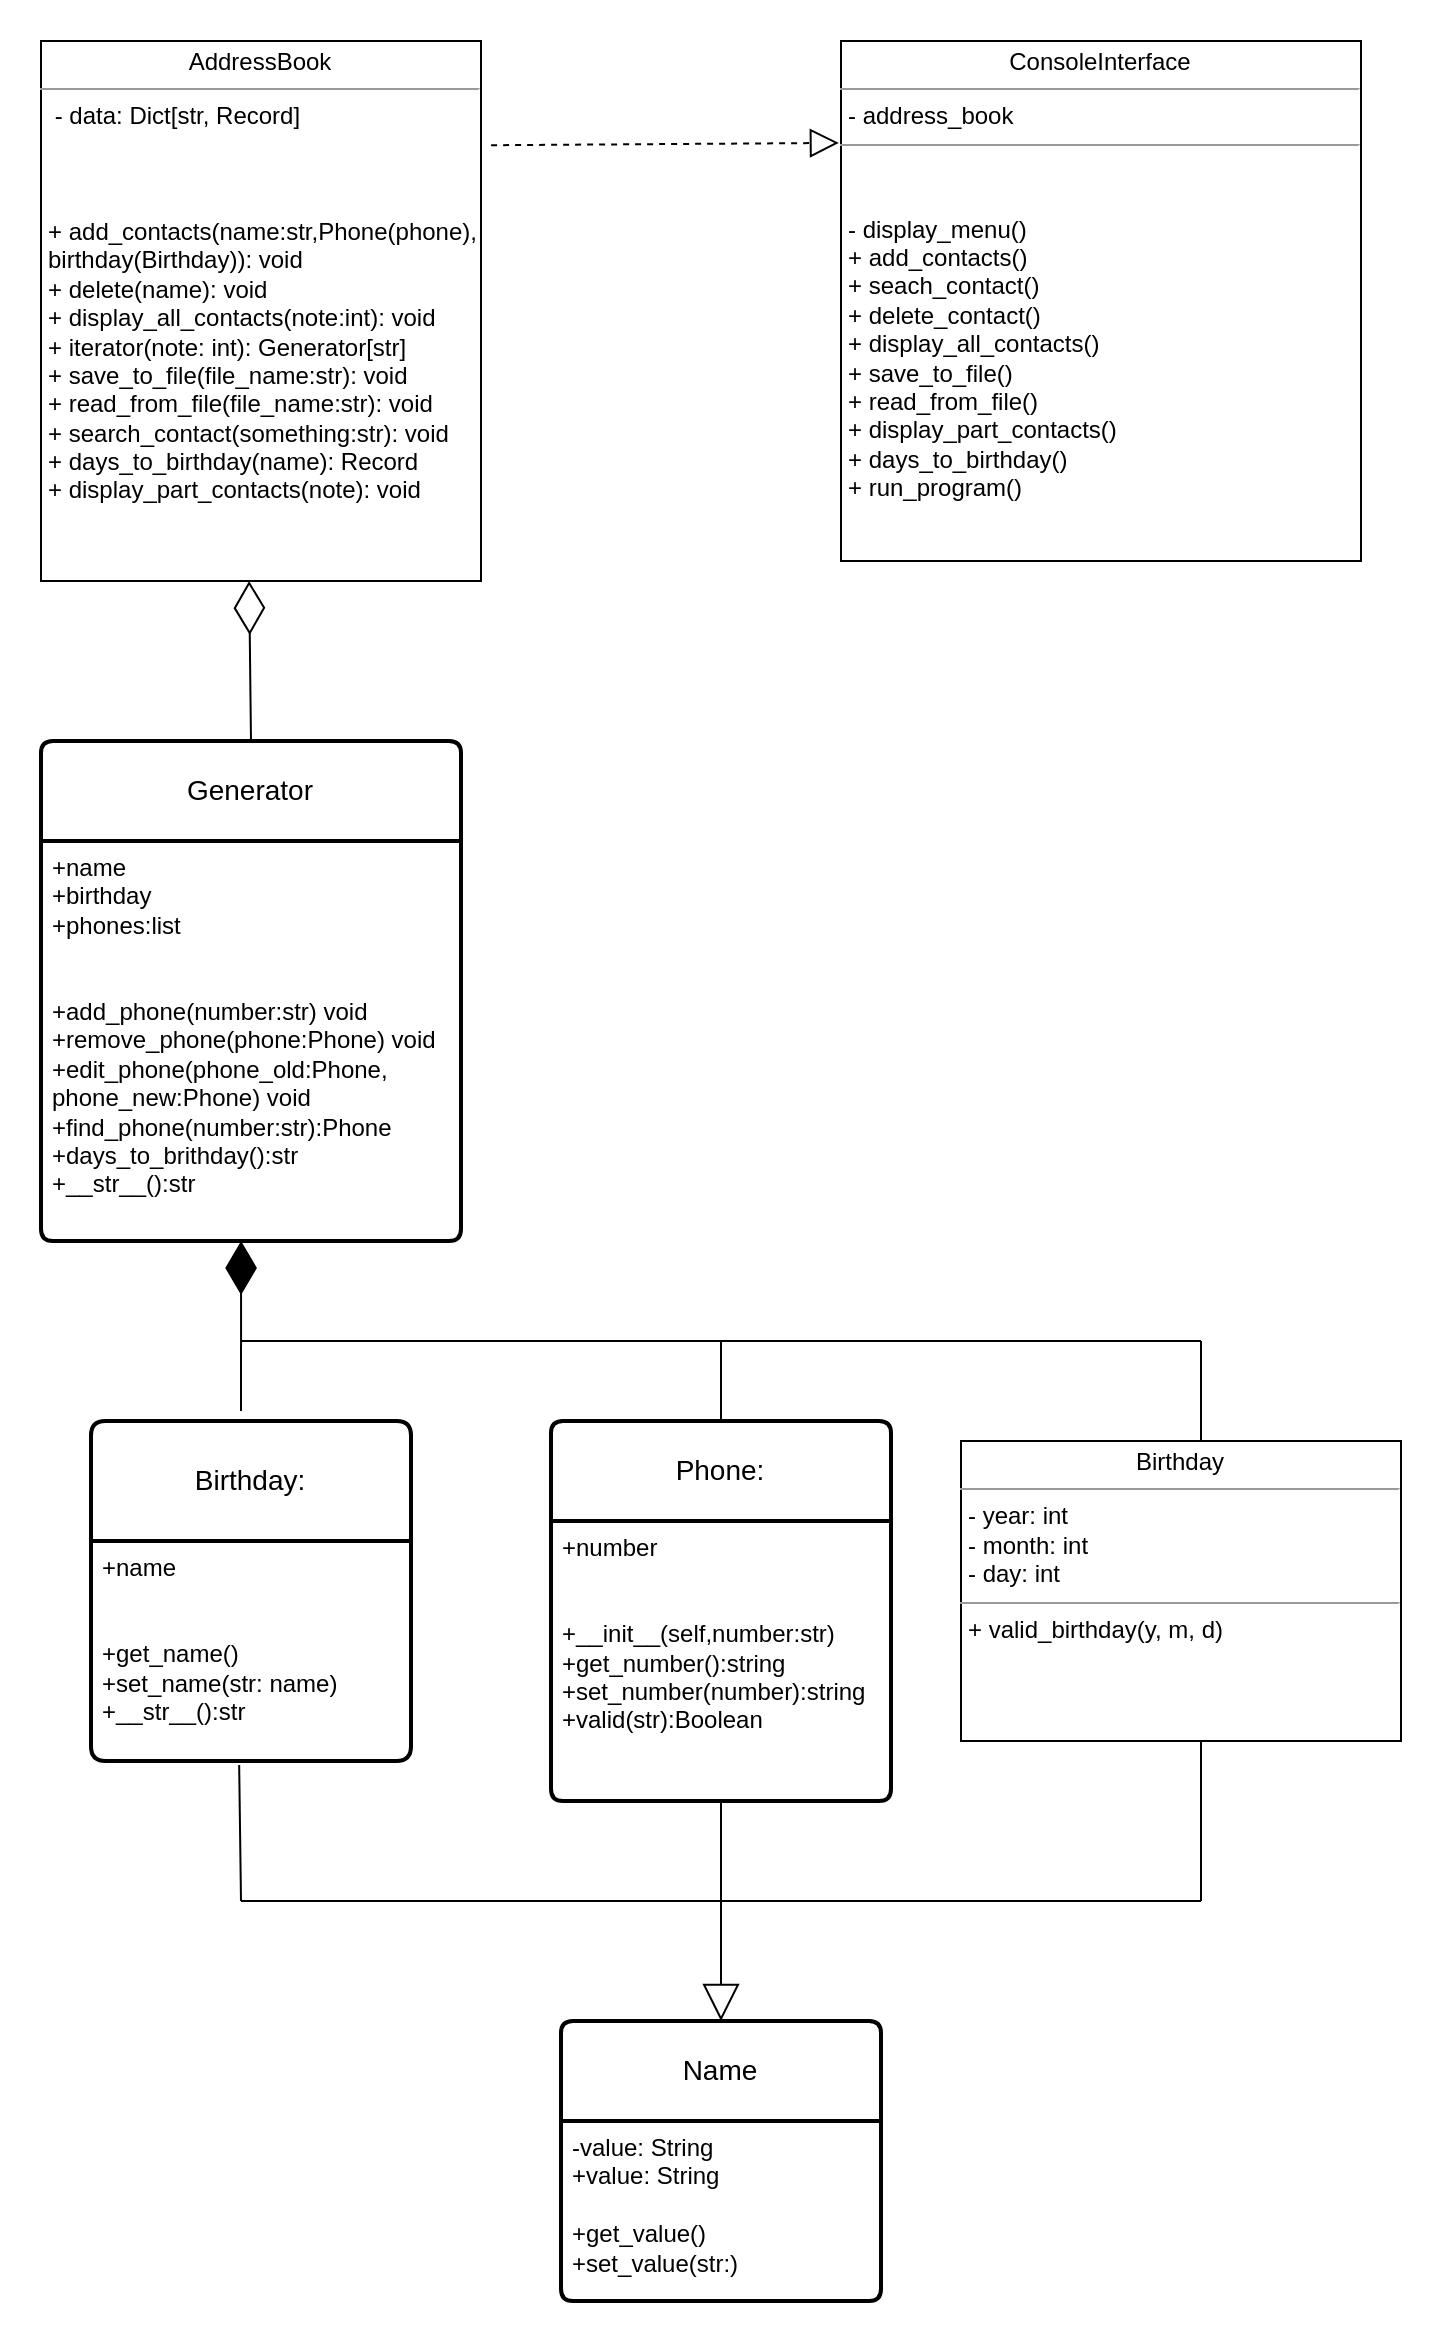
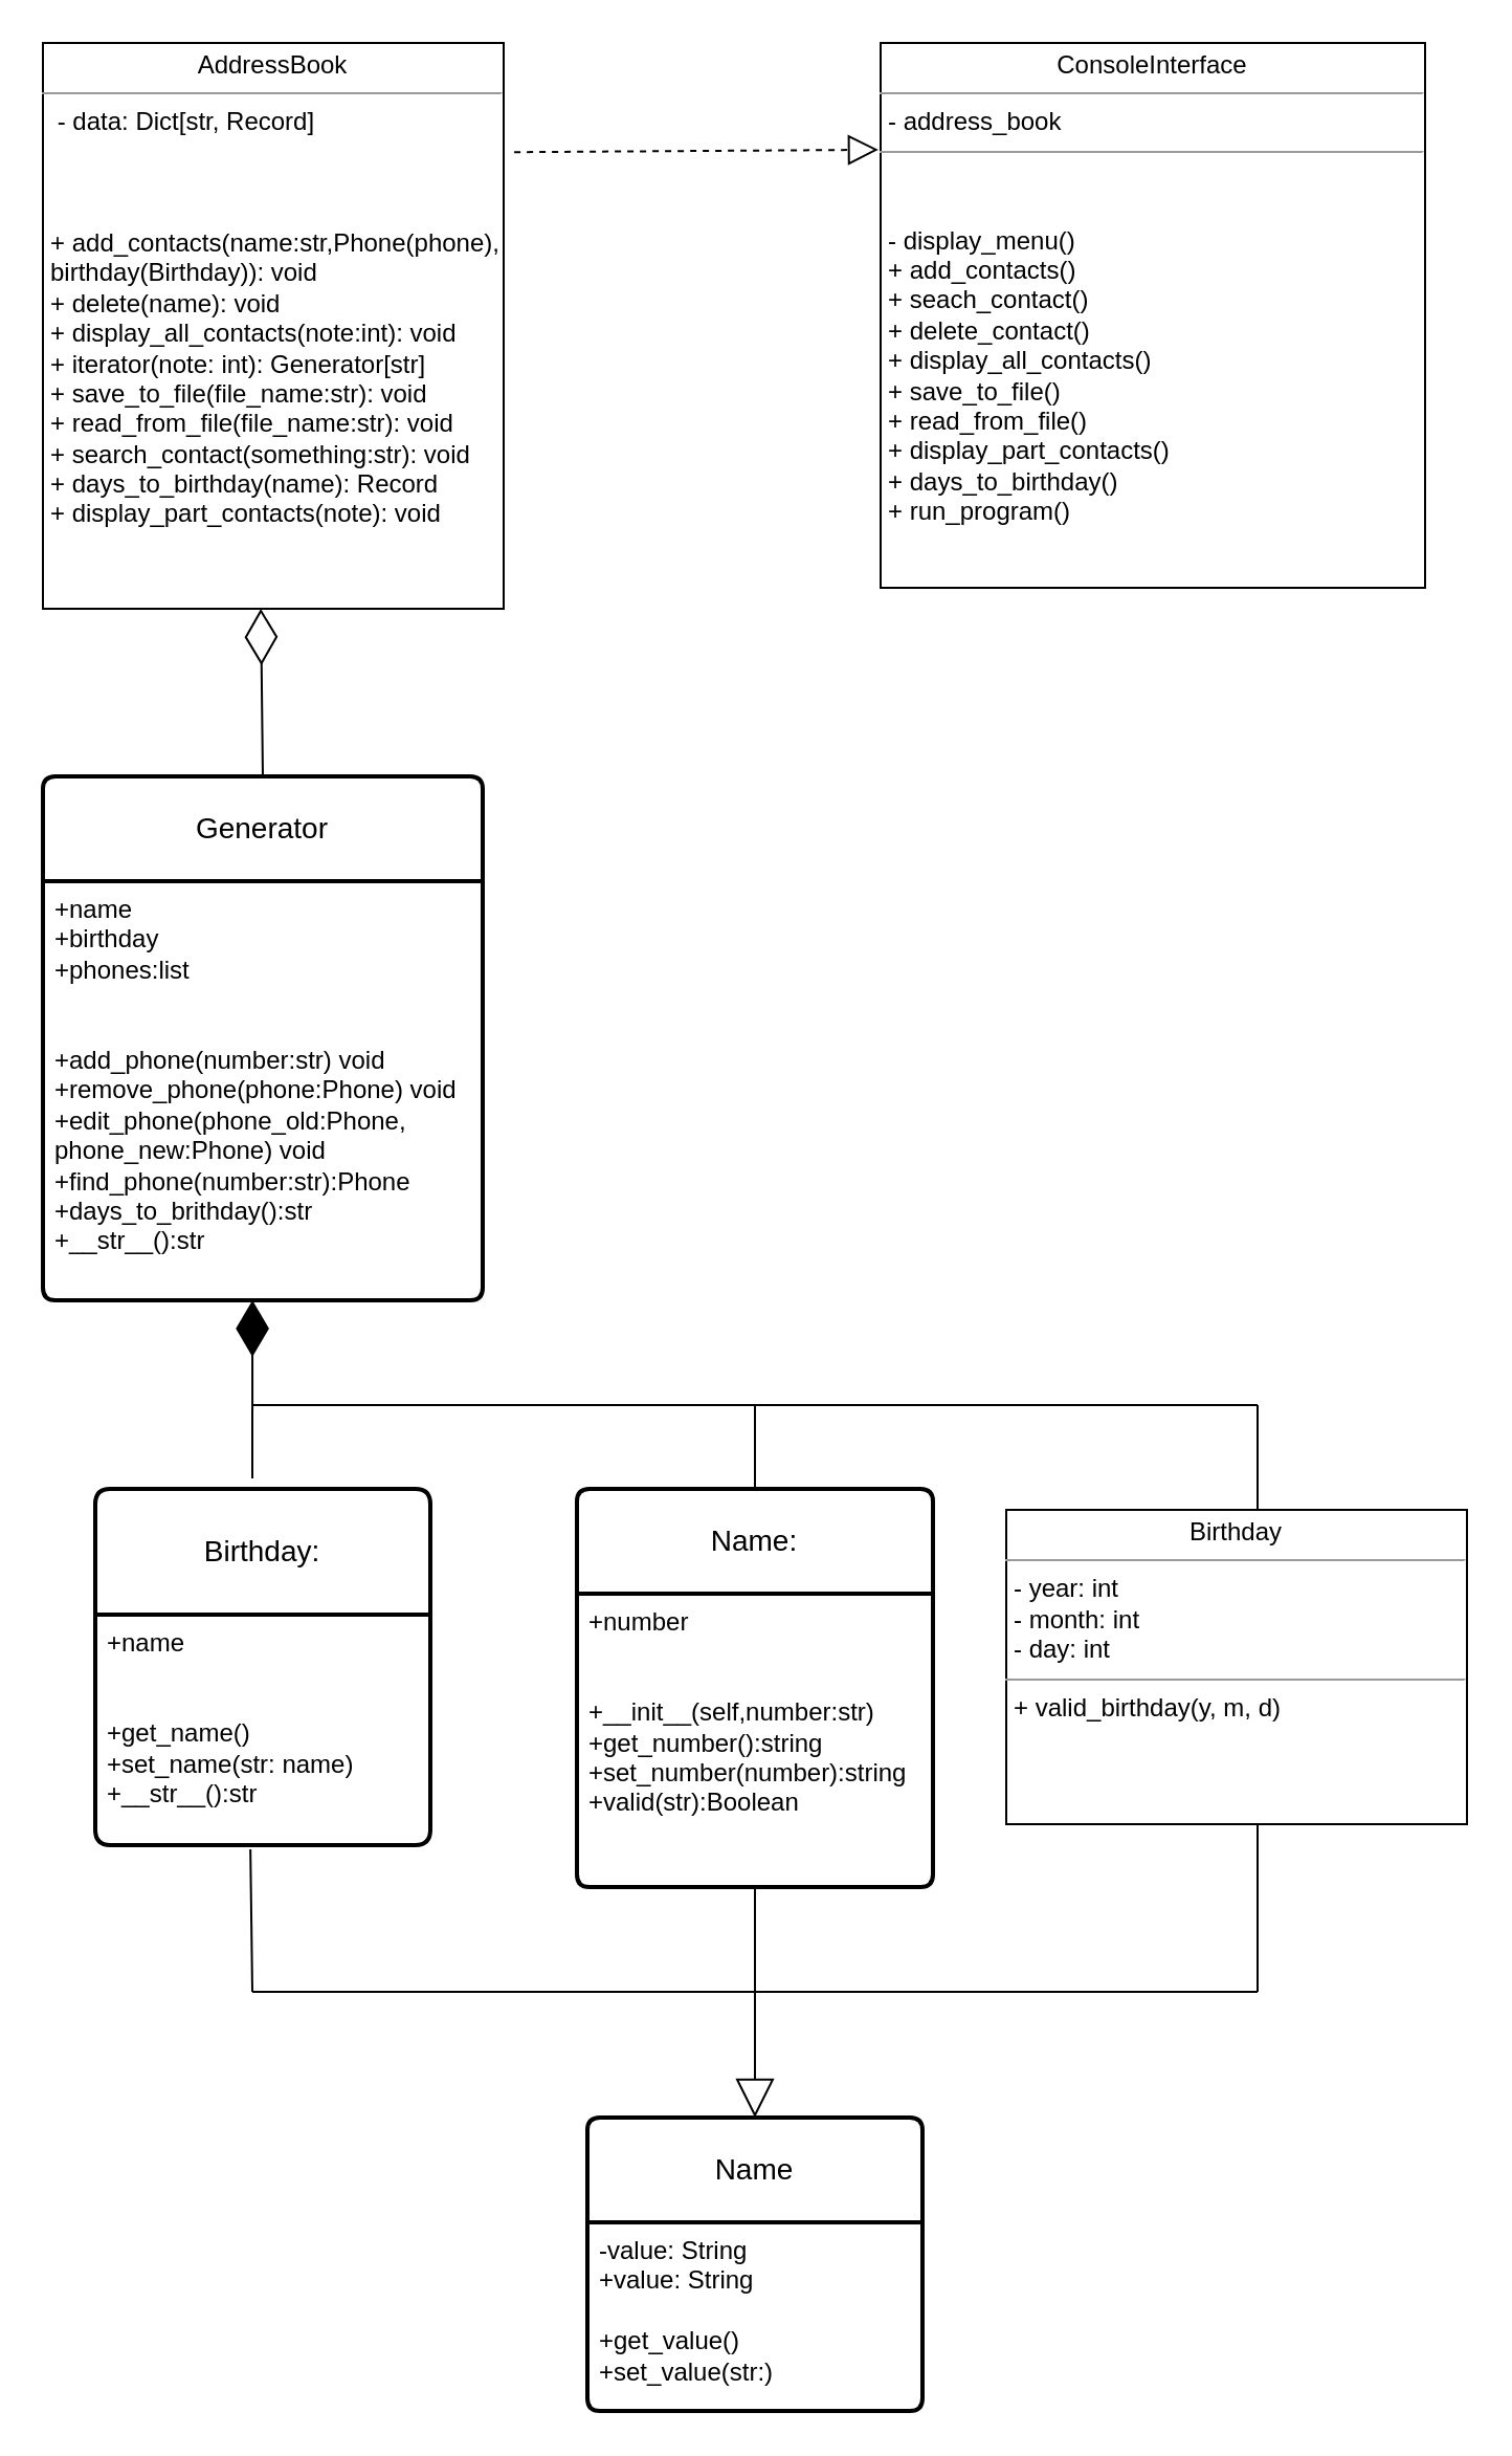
  <mxCell id="0" />
  <mxCell id="1" parent="0" />
  <mxCell id="2" value="Name" style="swimlane;childLayout=stackLayout;horizontal=1;startSize=50;horizontalStack=0;rounded=1;fontSize=14;fontStyle=0;strokeWidth=2;resizeParent=0;resizeLast=1;shadow=0;dashed=0;align=center;arcSize=4;whiteSpace=wrap;html=1;" parent="1" vertex="1"><mxGeometry x="280" y="1010" width="160" height="140" as="geometry" /></mxCell>
  <mxCell id="3" value="-value: String&lt;br&gt;+value: String&lt;br&gt;&lt;br&gt;+get_value()&lt;br&gt;+set_value(str:)&amp;nbsp;" style="align=left;strokeColor=none;fillColor=none;spacingLeft=4;fontSize=12;verticalAlign=top;resizable=0;rotatable=0;part=1;html=1;" parent="2" vertex="1"><mxGeometry y="50" width="160" height="90" as="geometry" /></mxCell>
  <mxCell id="4" value="Birthday:" style="swimlane;childLayout=stackLayout;horizontal=1;startSize=60;horizontalStack=0;rounded=1;fontSize=14;fontStyle=0;strokeWidth=2;resizeParent=0;resizeLast=1;shadow=0;dashed=0;align=center;arcSize=4;whiteSpace=wrap;html=1;" parent="1" vertex="1"><mxGeometry x="45" y="710" width="160" height="170" as="geometry" /></mxCell>
  <mxCell id="5" value="+name&lt;br&gt;&lt;br&gt;&lt;br&gt;+get_name()&lt;br&gt;+set_name(str: name)&lt;br&gt;+__str__():str" style="align=left;strokeColor=none;fillColor=none;spacingLeft=4;fontSize=12;verticalAlign=top;resizable=0;rotatable=0;part=1;html=1;" parent="4" vertex="1"><mxGeometry y="60" width="160" height="110" as="geometry" /></mxCell>
- <mxCell id="6" value="Phone:" style="swimlane;childLayout=stackLayout;horizontal=1;startSize=50;horizontalStack=0;rounded=1;fontSize=14;fontStyle=0;strokeWidth=2;resizeParent=0;resizeLast=1;shadow=0;dashed=0;align=center;arcSize=4;whiteSpace=wrap;html=1;" parent="1" vertex="1"><mxGeometry x="275" y="710" width="170" height="190" as="geometry" /></mxCell>
+ <mxCell id="6" value="Name:" style="swimlane;childLayout=stackLayout;horizontal=1;startSize=50;horizontalStack=0;rounded=1;fontSize=14;fontStyle=0;strokeWidth=2;resizeParent=0;resizeLast=1;shadow=0;dashed=0;align=center;arcSize=4;whiteSpace=wrap;html=1;" parent="1" vertex="1"><mxGeometry x="275" y="710" width="170" height="190" as="geometry" /></mxCell>
  <mxCell id="7" value="+number&lt;br&gt;&lt;br&gt;&lt;br&gt;+__init__(self,number:str)&lt;br&gt;+get_number():string&lt;br&gt;+set_number(number):string&lt;br&gt;+valid(str):Boolean" style="align=left;strokeColor=none;fillColor=none;spacingLeft=4;fontSize=12;verticalAlign=top;resizable=0;rotatable=0;part=1;html=1;" parent="6" vertex="1"><mxGeometry y="50" width="170" height="140" as="geometry" /></mxCell>
  <mxCell id="8" value="Generator" style="swimlane;childLayout=stackLayout;horizontal=1;startSize=50;horizontalStack=0;rounded=1;fontSize=14;fontStyle=0;strokeWidth=2;resizeParent=0;resizeLast=1;shadow=0;dashed=0;align=center;arcSize=4;whiteSpace=wrap;html=1;" parent="1" vertex="1"><mxGeometry x="20" y="370" width="210" height="250" as="geometry" /></mxCell>
  <mxCell id="9" value="+name&lt;br&gt;+birthday&lt;br&gt;+phones:list&lt;br&gt;&lt;br&gt;&lt;br&gt;+add_phone(number:str) void&lt;br&gt;+remove_phone(phone:Phone) void&lt;br&gt;+edit_phone(phone_old:Phone,&lt;br&gt;phone_new:Phone) void&lt;br&gt;+find_phone(number:str):Phone&lt;br&gt;+days_to_brithday():str&lt;br&gt;+__str__():str" style="align=left;strokeColor=none;fillColor=none;spacingLeft=4;fontSize=12;verticalAlign=top;resizable=0;rotatable=0;part=1;html=1;" parent="8" vertex="1"><mxGeometry y="50" width="210" height="200" as="geometry" /></mxCell>
  <mxCell id="10" value="&lt;p style=&quot;margin:0px;margin-top:4px;text-align:center;&quot;&gt; AddressBook&lt;br&gt;&lt;/p&gt;&lt;hr size=&quot;1&quot;&gt;&lt;p style=&quot;margin:0px;margin-left:4px;&quot;&gt;&amp;nbsp;- data: Dict[str, Record]&lt;br&gt;&lt;br&gt;&lt;/p&gt;&lt;p style=&quot;margin:0px;margin-left:4px;&quot;&gt;&lt;br&gt;&lt;/p&gt;&lt;p style=&quot;margin:0px;margin-left:4px;&quot;&gt;&lt;br&gt;&lt;/p&gt;&lt;p style=&quot;margin:0px;margin-left:4px;&quot;&gt;+ add_contacts(name:str,Phone(phone),&lt;/p&gt;&lt;p style=&quot;margin:0px;margin-left:4px;&quot;&gt;birthday(Birthday)): void&lt;br&gt;+ delete(name): void&amp;nbsp;&lt;br&gt;+ display_all_contacts(note:int): void&lt;br&gt;+ iterator(note: int): Generator[str]&lt;br&gt;+ save_to_file(file_name:str): void&lt;br&gt;+ read_from_file(file_name:str): void&lt;br&gt;+ search_contact(something:str): void&lt;br&gt;+ days_to_birthday(name): Record&lt;br&gt;+ display_part_contacts(note): void&lt;br&gt;&lt;/p&gt;" style="verticalAlign=top;align=left;overflow=fill;fontSize=12;fontFamily=Helvetica;html=1;whiteSpace=wrap;" parent="1" vertex="1"><mxGeometry x="20" y="20" width="220" height="270" as="geometry" /></mxCell>
  <mxCell id="11" value="&lt;p style=&quot;margin:0px;margin-top:4px;text-align:center;&quot;&gt;ConsoleInterface&lt;br&gt;&lt;/p&gt;&lt;hr size=&quot;1&quot;&gt;&lt;p style=&quot;margin:0px;margin-left:4px;&quot;&gt;- address_book &lt;br&gt;&lt;/p&gt;&lt;hr size=&quot;1&quot;&gt;&lt;p style=&quot;margin:0px;margin-left:4px;&quot;&gt;&lt;br&gt;&lt;/p&gt;&lt;p style=&quot;margin:0px;margin-left:4px;&quot;&gt;&lt;br&gt;- display_menu() &lt;br&gt;&lt;/p&gt;&lt;p style=&quot;margin:0px;margin-left:4px;&quot;&gt;+ add_contacts()  &lt;br&gt;&lt;/p&gt;&lt;p style=&quot;margin:0px;margin-left:4px;&quot;&gt; + seach_contact() &lt;br&gt;&lt;/p&gt;&lt;p style=&quot;margin:0px;margin-left:4px;&quot;&gt; + delete_contact()&lt;br&gt;&lt;/p&gt;&lt;p style=&quot;margin:0px;margin-left:4px;&quot;&gt; + display_all_contacts()&lt;br&gt;&lt;/p&gt;&lt;p style=&quot;margin:0px;margin-left:4px;&quot;&gt; + save_to_file() &lt;br&gt;&lt;/p&gt;&lt;p style=&quot;margin:0px;margin-left:4px;&quot;&gt; + read_from_file()&lt;br&gt;&lt;/p&gt;&lt;p style=&quot;margin:0px;margin-left:4px;&quot;&gt;+ display_part_contacts()&lt;br&gt;&lt;/p&gt;&lt;p style=&quot;margin:0px;margin-left:4px;&quot;&gt;+ days_to_birthday()&lt;br&gt;&lt;/p&gt;&lt;p style=&quot;margin:0px;margin-left:4px;&quot;&gt; + run_program() &lt;br&gt;&lt;/p&gt;" style="verticalAlign=top;align=left;overflow=fill;fontSize=12;fontFamily=Helvetica;html=1;whiteSpace=wrap;" vertex="1" parent="1"><mxGeometry x="420" y="20" width="260" height="260" as="geometry" /></mxCell>
  <mxCell id="12" value="&lt;p style=&quot;margin:0px;margin-top:4px;text-align:center;&quot;&gt;Birthday&lt;br&gt;&lt;/p&gt;&lt;hr size=&quot;1&quot;&gt;&lt;p style=&quot;margin:0px;margin-left:4px;&quot;&gt;- year: int &lt;br&gt;- month: int&lt;br&gt;&lt;/p&gt;&lt;p style=&quot;margin:0px;margin-left:4px;&quot;&gt;- day: int &lt;br&gt;&lt;/p&gt;&lt;hr size=&quot;1&quot;&gt;&lt;p style=&quot;margin:0px;margin-left:4px;&quot;&gt;+ valid_birthday(y, m, d)&lt;br&gt;&lt;/p&gt;" style="verticalAlign=top;align=left;overflow=fill;fontSize=12;fontFamily=Helvetica;html=1;whiteSpace=wrap;" vertex="1" parent="1"><mxGeometry x="480" y="720" width="220" height="150" as="geometry" /></mxCell>
  <mxCell id="13" value="" style="endArrow=diamondThin;endFill=0;endSize=24;html=1;rounded=0;exitX=0.5;exitY=0;exitDx=0;exitDy=0;entryX=0.473;entryY=1;entryDx=0;entryDy=0;entryPerimeter=0;" edge="1" parent="1" source="8" target="10"><mxGeometry width="160" relative="1" as="geometry"><mxPoint x="530" y="370" as="sourcePoint" /><mxPoint x="690" y="370" as="targetPoint" /></mxGeometry></mxCell>
  <mxCell id="14" value="" style="endArrow=diamondThin;endFill=1;endSize=24;html=1;rounded=0;entryX=0.456;entryY=1.056;entryDx=0;entryDy=0;entryPerimeter=0;" edge="1" parent="1"><mxGeometry width="160" relative="1" as="geometry"><mxPoint x="120" y="705" as="sourcePoint" /><mxPoint x="120.05" y="620" as="targetPoint" /></mxGeometry></mxCell>
  <mxCell id="15" value="" style="endArrow=none;html=1;rounded=0;" edge="1" parent="1"><mxGeometry relative="1" as="geometry"><mxPoint x="120" y="670" as="sourcePoint" /><mxPoint x="600" y="670" as="targetPoint" /><Array as="points"><mxPoint x="600" y="670" /></Array></mxGeometry></mxCell>
  <mxCell id="16" value="" style="endArrow=none;html=1;rounded=0;" edge="1" parent="1"><mxGeometry relative="1" as="geometry"><mxPoint x="600" y="720" as="sourcePoint" /><mxPoint x="600" y="670" as="targetPoint" /></mxGeometry></mxCell>
  <mxCell id="17" value="" style="endArrow=none;html=1;rounded=0;entryX=0.5;entryY=0;entryDx=0;entryDy=0;" edge="1" parent="1" target="6"><mxGeometry relative="1" as="geometry"><mxPoint x="360" y="670" as="sourcePoint" /><mxPoint x="690" y="770" as="targetPoint" /></mxGeometry></mxCell>
  <mxCell id="18" value="" style="endArrow=block;endSize=16;endFill=0;html=1;rounded=0;exitX=0.5;exitY=1;exitDx=0;exitDy=0;" edge="1" parent="1" source="7"><mxGeometry width="160" relative="1" as="geometry"><mxPoint x="530" y="870" as="sourcePoint" /><mxPoint x="360" y="1010" as="targetPoint" /></mxGeometry></mxCell>
  <mxCell id="19" value="" style="endArrow=none;html=1;rounded=0;" edge="1" parent="1"><mxGeometry relative="1" as="geometry"><mxPoint x="120" y="950" as="sourcePoint" /><mxPoint x="600" y="950" as="targetPoint" /><Array as="points"><mxPoint x="600" y="950" /></Array></mxGeometry></mxCell>
  <mxCell id="20" value="" style="endArrow=none;html=1;rounded=0;" edge="1" parent="1"><mxGeometry relative="1" as="geometry"><mxPoint x="530" y="870" as="sourcePoint" /><mxPoint x="690" y="870" as="targetPoint" /></mxGeometry></mxCell>
  <mxCell id="21" value="" style="endArrow=none;html=1;rounded=0;" edge="1" parent="1"><mxGeometry relative="1" as="geometry"><mxPoint x="600" y="950" as="sourcePoint" /><mxPoint x="600" y="870" as="targetPoint" /></mxGeometry></mxCell>
  <mxCell id="22" value="" style="endArrow=none;html=1;rounded=0;entryX=0.463;entryY=1.018;entryDx=0;entryDy=0;entryPerimeter=0;" edge="1" parent="1" target="5"><mxGeometry relative="1" as="geometry"><mxPoint x="120" y="950" as="sourcePoint" /><mxPoint x="690" y="870" as="targetPoint" /></mxGeometry></mxCell>
  <mxCell id="23" value="" style="endArrow=block;dashed=1;endFill=0;endSize=12;html=1;rounded=0;exitX=1.023;exitY=0.193;exitDx=0;exitDy=0;exitPerimeter=0;entryX=-0.004;entryY=0.196;entryDx=0;entryDy=0;entryPerimeter=0;" edge="1" parent="1" source="10" target="11"><mxGeometry width="160" relative="1" as="geometry"><mxPoint x="530" y="470" as="sourcePoint" /><mxPoint x="690" y="470" as="targetPoint" /></mxGeometry></mxCell>
